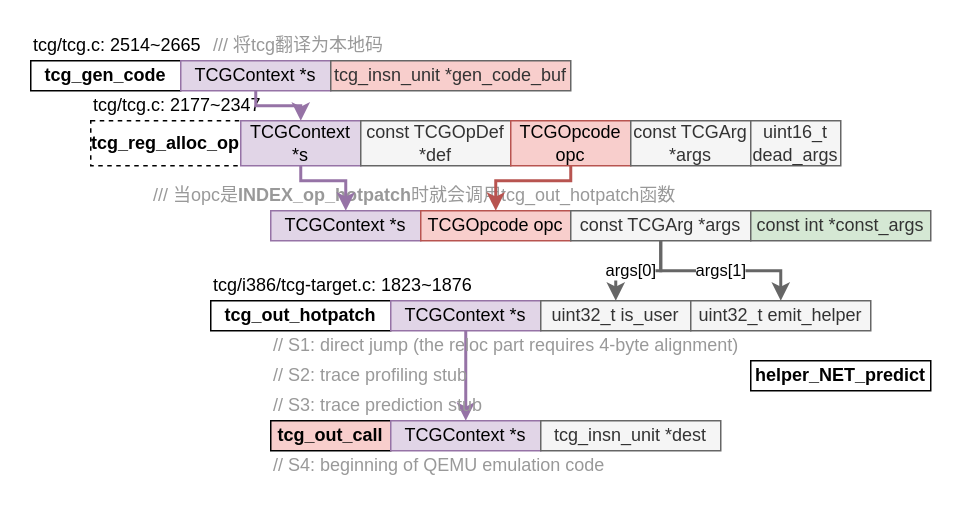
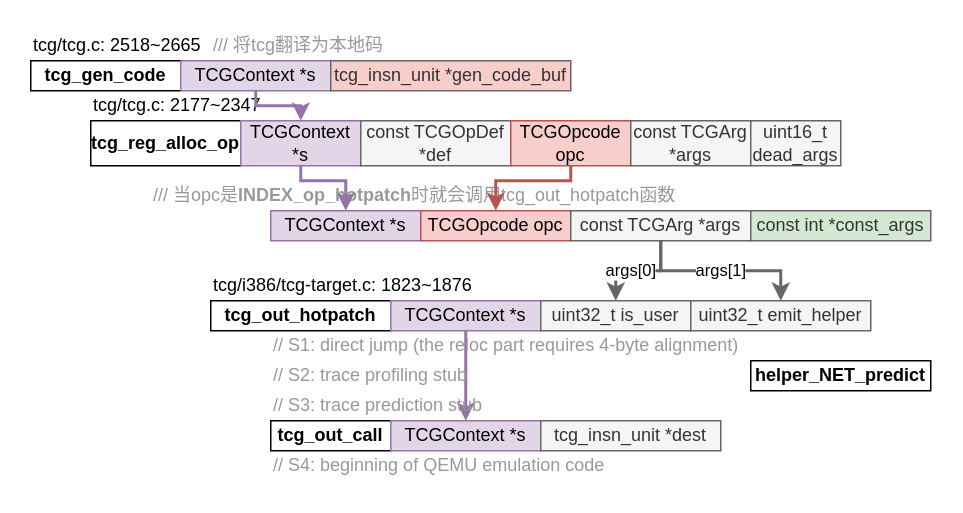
  <mxCell id="0" />
  <mxCell id="1" parent="0" />
  <mxCell id="2" value="&lt;b&gt;tcg_out_hotpatch&lt;/b&gt;" style="rounded=0;whiteSpace=wrap;html=1;" parent="1" vertex="1"><mxGeometry x="140" y="200" width="120" height="20" as="geometry" /></mxCell>
  <mxCell id="3" style="edgeStyle=orthogonalEdgeStyle;rounded=0;orthogonalLoop=1;jettySize=auto;html=1;strokeWidth=2;fillColor=#e1d5e7;strokeColor=#9673a6;" parent="1" source="4" target="12" edge="1"><mxGeometry relative="1" as="geometry"><Array as="points"><mxPoint x="310" y="270" /><mxPoint x="310" y="270" /></Array></mxGeometry></mxCell>
  <mxCell id="4" value="TCGContext *s" style="rounded=0;whiteSpace=wrap;html=1;fillColor=#e1d5e7;strokeColor=#9673a6;" parent="1" vertex="1"><mxGeometry x="260" y="200" width="100" height="20" as="geometry" /></mxCell>
  <mxCell id="5" value="uint32_t is_user" style="rounded=0;whiteSpace=wrap;html=1;fillColor=#f5f5f5;strokeColor=#666666;fontColor=#333333;" parent="1" vertex="1"><mxGeometry x="360" y="200" width="100" height="20" as="geometry" /></mxCell>
  <mxCell id="6" value="uint32_t emit_helper" style="rounded=0;whiteSpace=wrap;html=1;fillColor=#f5f5f5;strokeColor=#666666;fontColor=#333333;" parent="1" vertex="1"><mxGeometry x="460" y="200" width="120" height="20" as="geometry" /></mxCell>
  <mxCell id="7" value="&lt;font color=&quot;#999999&quot;&gt;//&amp;nbsp;S1: direct jump (the reloc part requires 4-byte alignment)&lt;/font&gt;" style="text;html=1;align=left;verticalAlign=middle;resizable=0;points=[];;autosize=1;" parent="1" vertex="1"><mxGeometry x="180" y="220" width="330" height="20" as="geometry" /></mxCell>
  <mxCell id="8" value="&lt;font color=&quot;#999999&quot;&gt;//&amp;nbsp;S2: trace profiling stub&lt;/font&gt;" style="text;html=1;align=left;verticalAlign=middle;resizable=0;points=[];;autosize=1;" parent="1" vertex="1"><mxGeometry x="180" y="240" width="140" height="20" as="geometry" /></mxCell>
  <mxCell id="9" value="&lt;font color=&quot;#999999&quot;&gt;//&amp;nbsp;S3:&lt;/font&gt;&lt;span style=&quot;color: rgb(153 , 153 , 153)&quot;&gt;&amp;nbsp;trace prediction stub&lt;/span&gt;" style="text;html=1;align=left;verticalAlign=middle;resizable=0;points=[];;autosize=1;" parent="1" vertex="1"><mxGeometry x="180" y="260" width="150" height="20" as="geometry" /></mxCell>
  <mxCell id="10" value="&lt;font color=&quot;#999999&quot;&gt;//&amp;nbsp;&lt;/font&gt;&lt;span style=&quot;color: rgb(153 , 153 , 153)&quot;&gt;S4: beginning of QEMU emulation code&lt;/span&gt;" style="text;html=1;align=left;verticalAlign=middle;resizable=0;points=[];;autosize=1;" parent="1" vertex="1"><mxGeometry x="180" y="300" width="240" height="20" as="geometry" /></mxCell>
- <mxCell id="11" value="&lt;b&gt;tcg_out_call&lt;/b&gt;" style="rounded=0;whiteSpace=wrap;html=1;fillColor=#f8cecc;" parent="1" vertex="1"><mxGeometry x="180" y="280" width="80" height="20" as="geometry" /></mxCell>
+ <mxCell id="11" value="&lt;b&gt;tcg_out_call&lt;/b&gt;" style="rounded=0;whiteSpace=wrap;html=1;" parent="1" vertex="1"><mxGeometry x="180" y="280" width="80" height="20" as="geometry" /></mxCell>
  <mxCell id="12" value="TCGContext *s" style="rounded=0;whiteSpace=wrap;html=1;fillColor=#e1d5e7;strokeColor=#9673a6;" parent="1" vertex="1"><mxGeometry x="260" y="280" width="100" height="20" as="geometry" /></mxCell>
  <mxCell id="13" value="tcg/i386/tcg-target.c: 1823~1876" style="text;html=1;align=left;verticalAlign=middle;resizable=0;points=[];;autosize=1;" parent="1" vertex="1"><mxGeometry x="140" y="180" width="190" height="20" as="geometry" /></mxCell>
  <mxCell id="14" value="tcg_insn_unit *dest" style="rounded=0;whiteSpace=wrap;html=1;fillColor=#f5f5f5;strokeColor=#666666;fontColor=#333333;" parent="1" vertex="1"><mxGeometry x="360" y="280" width="120" height="20" as="geometry" /></mxCell>
  <mxCell id="15" value="&lt;b&gt;helper_NET_predict&lt;/b&gt;" style="rounded=0;whiteSpace=wrap;html=1;" parent="1" vertex="1"><mxGeometry x="500" y="240" width="120" height="20" as="geometry" /></mxCell>
  <mxCell id="16" value="TCGContext *s" style="rounded=0;whiteSpace=wrap;html=1;fillColor=#e1d5e7;strokeColor=#9673a6;" parent="1" vertex="1"><mxGeometry x="180" y="140" width="100" height="20" as="geometry" /></mxCell>
  <mxCell id="17" value="TCGOpcode opc" style="rounded=0;whiteSpace=wrap;html=1;fillColor=#f8cecc;strokeColor=#b85450;" parent="1" vertex="1"><mxGeometry x="280" y="140" width="100" height="20" as="geometry" /></mxCell>
  <mxCell id="18" value="args[0]" style="edgeStyle=orthogonalEdgeStyle;rounded=0;orthogonalLoop=1;jettySize=auto;html=1;strokeWidth=2;fillColor=#f5f5f5;strokeColor=#666666;" parent="1" source="20" target="5" edge="1"><mxGeometry x="0.139" relative="1" as="geometry"><mxPoint as="offset" /></mxGeometry></mxCell>
  <mxCell id="19" value="args[1]" style="edgeStyle=orthogonalEdgeStyle;rounded=0;orthogonalLoop=1;jettySize=auto;html=1;strokeWidth=2;fillColor=#f5f5f5;strokeColor=#666666;" parent="1" source="20" target="6" edge="1"><mxGeometry relative="1" as="geometry" /></mxCell>
  <mxCell id="20" value="const TCGArg *args" style="rounded=0;whiteSpace=wrap;html=1;fillColor=#f5f5f5;strokeColor=#666666;fontColor=#333333;" parent="1" vertex="1"><mxGeometry x="380" y="140" width="120" height="20" as="geometry" /></mxCell>
  <mxCell id="21" value="const int *const_args" style="rounded=0;whiteSpace=wrap;html=1;fillColor=#d5e8d4;strokeColor=#666666;fontColor=#333333;" parent="1" vertex="1"><mxGeometry x="500" y="140" width="120" height="20" as="geometry" /></mxCell>
  <mxCell id="22" value="&lt;font color=&quot;#999999&quot;&gt;/// 当opc是&lt;b&gt;INDEX_op_hotpatch&lt;/b&gt;时就会调用tcg_out_hotpatch函数&lt;/font&gt;" style="text;html=1;align=left;verticalAlign=middle;resizable=0;points=[];;autosize=1;" parent="1" vertex="1"><mxGeometry x="100" y="120" width="360" height="20" as="geometry" /></mxCell>
- <mxCell id="23" value="&lt;b&gt;tcg_reg_alloc_op&lt;/b&gt;" style="rounded=0;whiteSpace=wrap;html=1;dashed=1;" parent="1" vertex="1"><mxGeometry x="60" y="80" width="100" height="30" as="geometry" /></mxCell>
+ <mxCell id="23" value="&lt;b&gt;tcg_reg_alloc_op&lt;/b&gt;" style="rounded=0;whiteSpace=wrap;html=1;" parent="1" vertex="1"><mxGeometry x="60" y="80" width="100" height="30" as="geometry" /></mxCell>
  <mxCell id="24" value="tcg/tcg.c: 2177~2347" style="text;html=1;align=left;verticalAlign=middle;resizable=0;points=[];;autosize=1;" parent="1" vertex="1"><mxGeometry x="60" y="60" width="130" height="20" as="geometry" /></mxCell>
  <mxCell id="25" value="&lt;b&gt;tcg_gen_code&lt;/b&gt;" style="rounded=0;whiteSpace=wrap;html=1;" parent="1" vertex="1"><mxGeometry x="20" y="40" width="100" height="20" as="geometry" /></mxCell>
  <mxCell id="26" style="edgeStyle=orthogonalEdgeStyle;rounded=0;orthogonalLoop=1;jettySize=auto;html=1;strokeWidth=2;fillColor=#e1d5e7;strokeColor=#9673a6;" parent="1" source="27" target="29" edge="1"><mxGeometry relative="1" as="geometry"><Array as="points"><mxPoint x="170" y="70" /><mxPoint x="200" y="70" /></Array></mxGeometry></mxCell>
  <mxCell id="27" value="TCGContext *s" style="rounded=0;whiteSpace=wrap;html=1;fillColor=#e1d5e7;strokeColor=#9673a6;" parent="1" vertex="1"><mxGeometry x="120" y="40" width="100" height="20" as="geometry" /></mxCell>
  <mxCell id="28" style="edgeStyle=orthogonalEdgeStyle;rounded=0;orthogonalLoop=1;jettySize=auto;html=1;strokeWidth=2;fillColor=#e1d5e7;strokeColor=#9673a6;" parent="1" source="29" target="16" edge="1"><mxGeometry relative="1" as="geometry"><Array as="points"><mxPoint x="200" y="120" /><mxPoint x="230" y="120" /></Array></mxGeometry></mxCell>
  <mxCell id="29" value="TCGContext *s" style="rounded=0;whiteSpace=wrap;html=1;fillColor=#e1d5e7;strokeColor=#9673a6;" parent="1" vertex="1"><mxGeometry x="160" y="80" width="80" height="30" as="geometry" /></mxCell>
- <mxCell id="30" value="tcg/tcg.c: 2514~2665" style="text;html=1;align=left;verticalAlign=middle;resizable=0;points=[];;autosize=1;" parent="1" vertex="1"><mxGeometry x="20" y="20" width="130" height="20" as="geometry" /></mxCell>
+ <mxCell id="30" value="tcg/tcg.c: 2518~2665" style="text;html=1;align=left;verticalAlign=middle;resizable=0;points=[];;autosize=1;" parent="1" vertex="1"><mxGeometry x="20" y="20" width="130" height="20" as="geometry" /></mxCell>
  <mxCell id="31" value="tcg_insn_unit *gen_code_buf" style="rounded=0;whiteSpace=wrap;html=1;fillColor=#f8cecc;strokeColor=#666666;fontColor=#333333;" parent="1" vertex="1"><mxGeometry x="220" y="40" width="160" height="20" as="geometry" /></mxCell>
  <mxCell id="32" value="const TCGOpDef *def" style="rounded=0;whiteSpace=wrap;html=1;fillColor=#f5f5f5;strokeColor=#666666;fontColor=#333333;" parent="1" vertex="1"><mxGeometry x="240" y="80" width="100" height="30" as="geometry" /></mxCell>
  <mxCell id="33" style="edgeStyle=orthogonalEdgeStyle;rounded=0;orthogonalLoop=1;jettySize=auto;html=1;strokeWidth=2;fillColor=#f8cecc;strokeColor=#b85450;" parent="1" source="34" target="17" edge="1"><mxGeometry relative="1" as="geometry"><Array as="points"><mxPoint x="380" y="120" /><mxPoint x="330" y="120" /></Array></mxGeometry></mxCell>
  <mxCell id="34" value="TCGOpcode opc" style="rounded=0;whiteSpace=wrap;html=1;fillColor=#f8cecc;strokeColor=#b85450;" parent="1" vertex="1"><mxGeometry x="340" y="80" width="80" height="30" as="geometry" /></mxCell>
  <mxCell id="35" value="const TCGArg *args" style="rounded=0;whiteSpace=wrap;html=1;fillColor=#f5f5f5;strokeColor=#666666;fontColor=#333333;" parent="1" vertex="1"><mxGeometry x="420" y="80" width="80" height="30" as="geometry" /></mxCell>
  <mxCell id="36" value="uint16_t dead_args" style="rounded=0;whiteSpace=wrap;html=1;fillColor=#f5f5f5;strokeColor=#666666;fontColor=#333333;" parent="1" vertex="1"><mxGeometry x="500" y="80" width="60" height="30" as="geometry" /></mxCell>
  <mxCell id="37" value="&lt;font color=&quot;#999999&quot;&gt;/// 将tcg翻译为本地码&lt;/font&gt;" style="text;html=1;align=left;verticalAlign=middle;resizable=0;points=[];;autosize=1;" parent="1" vertex="1"><mxGeometry x="140" y="20" width="130" height="20" as="geometry" /></mxCell>
